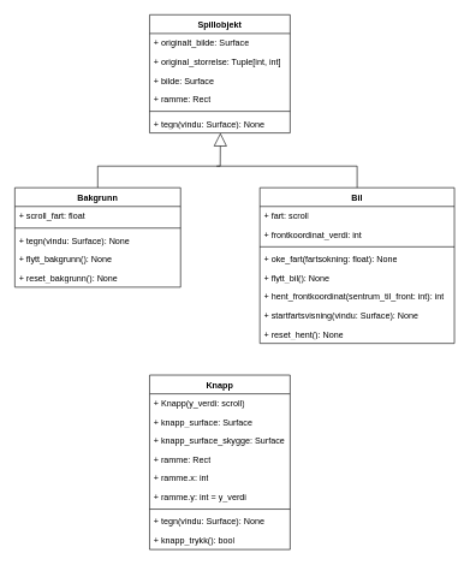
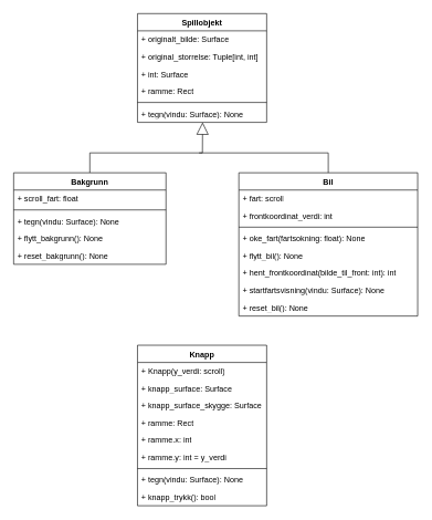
  <mxCell id="0" />
  <mxCell id="1" parent="0" />
  <mxCell id="2" value="Bil" style="swimlane;fontStyle=1;align=center;verticalAlign=top;childLayout=stackLayout;horizontal=1;startSize=26;horizontalStack=0;resizeParent=1;resizeParentMax=0;resizeLast=0;collapsible=1;marginBottom=0;whiteSpace=wrap;html=1;" parent="1" vertex="1"><mxGeometry x="360" y="260" width="270" height="216" as="geometry" /></mxCell>
  <mxCell id="3" value="+ fart: scroll" style="text;strokeColor=none;fillColor=none;align=left;verticalAlign=top;spacingLeft=4;spacingRight=4;overflow=hidden;rotatable=0;points=[[0,0.5],[1,0.5]];portConstraint=eastwest;whiteSpace=wrap;html=1;" vertex="1" parent="2"><mxGeometry y="26" width="270" height="26" as="geometry" /></mxCell>
  <mxCell id="4" value="+ frontkoordinat_verdi: int" style="text;strokeColor=none;fillColor=none;align=left;verticalAlign=top;spacingLeft=4;spacingRight=4;overflow=hidden;rotatable=0;points=[[0,0.5],[1,0.5]];portConstraint=eastwest;whiteSpace=wrap;html=1;" vertex="1" parent="2"><mxGeometry y="52" width="270" height="26" as="geometry" /></mxCell>
  <mxCell id="5" value="" style="line;strokeWidth=1;fillColor=none;align=left;verticalAlign=middle;spacingTop=-1;spacingLeft=3;spacingRight=3;rotatable=0;labelPosition=right;points=[];portConstraint=eastwest;strokeColor=inherit;" parent="2" vertex="1"><mxGeometry y="78" width="270" height="8" as="geometry" /></mxCell>
  <mxCell id="6" value="+ oke_fart(fartsokning: float): None" style="text;strokeColor=none;fillColor=none;align=left;verticalAlign=top;spacingLeft=4;spacingRight=4;overflow=hidden;rotatable=0;points=[[0,0.5],[1,0.5]];portConstraint=eastwest;whiteSpace=wrap;html=1;" parent="2" vertex="1"><mxGeometry y="86" width="270" height="26" as="geometry" /></mxCell>
  <mxCell id="7" value="+ flytt_bil(): None" style="text;strokeColor=none;fillColor=none;align=left;verticalAlign=top;spacingLeft=4;spacingRight=4;overflow=hidden;rotatable=0;points=[[0,0.5],[1,0.5]];portConstraint=eastwest;whiteSpace=wrap;html=1;" vertex="1" parent="2"><mxGeometry y="112" width="270" height="26" as="geometry" /></mxCell>
- <mxCell id="8" value="+ hent_frontkoordinat(sentrum_til_front: int): int" style="text;strokeColor=none;fillColor=none;align=left;verticalAlign=top;spacingLeft=4;spacingRight=4;overflow=hidden;rotatable=0;points=[[0,0.5],[1,0.5]];portConstraint=eastwest;whiteSpace=wrap;html=1;" vertex="1" parent="2"><mxGeometry y="138" width="270" height="26" as="geometry" /></mxCell>
+ <mxCell id="8" value="+ hent_frontkoordinat(bilde_til_front: int): int" style="text;strokeColor=none;fillColor=none;align=left;verticalAlign=top;spacingLeft=4;spacingRight=4;overflow=hidden;rotatable=0;points=[[0,0.5],[1,0.5]];portConstraint=eastwest;whiteSpace=wrap;html=1;" vertex="1" parent="2"><mxGeometry y="138" width="270" height="26" as="geometry" /></mxCell>
  <mxCell id="9" value="+ startfartsvisning(vindu: Surface): None" style="text;strokeColor=none;fillColor=none;align=left;verticalAlign=top;spacingLeft=4;spacingRight=4;overflow=hidden;rotatable=0;points=[[0,0.5],[1,0.5]];portConstraint=eastwest;whiteSpace=wrap;html=1;" vertex="1" parent="2"><mxGeometry y="164" width="270" height="26" as="geometry" /></mxCell>
- <mxCell id="10" value="+ reset_hent(): None" style="text;strokeColor=none;fillColor=none;align=left;verticalAlign=top;spacingLeft=4;spacingRight=4;overflow=hidden;rotatable=0;points=[[0,0.5],[1,0.5]];portConstraint=eastwest;whiteSpace=wrap;html=1;" vertex="1" parent="2"><mxGeometry y="190" width="270" height="26" as="geometry" /></mxCell>
+ <mxCell id="10" value="+ reset_bil(): None" style="text;strokeColor=none;fillColor=none;align=left;verticalAlign=top;spacingLeft=4;spacingRight=4;overflow=hidden;rotatable=0;points=[[0,0.5],[1,0.5]];portConstraint=eastwest;whiteSpace=wrap;html=1;" vertex="1" parent="2"><mxGeometry y="190" width="270" height="26" as="geometry" /></mxCell>
  <mxCell id="11" value="" style="endArrow=none;html=1;rounded=0;entryX=0.5;entryY=0;entryDx=0;entryDy=0;" parent="1" target="2" edge="1"><mxGeometry width="50" height="50" relative="1" as="geometry"><mxPoint x="300" y="230" as="sourcePoint" /><mxPoint x="460" y="250" as="targetPoint" /><Array as="points"><mxPoint x="495" y="230" /></Array></mxGeometry></mxCell>
  <mxCell id="12" value="Spillobjekt" style="swimlane;fontStyle=1;align=center;verticalAlign=top;childLayout=stackLayout;horizontal=1;startSize=26;horizontalStack=0;resizeParent=1;resizeParentMax=0;resizeLast=0;collapsible=1;marginBottom=0;whiteSpace=wrap;html=1;" parent="1" vertex="1"><mxGeometry x="207" y="20" width="195" height="164" as="geometry" /></mxCell>
  <mxCell id="13" value="+ originalt_bilde: Surface" style="text;strokeColor=none;fillColor=none;align=left;verticalAlign=top;spacingLeft=4;spacingRight=4;overflow=hidden;rotatable=0;points=[[0,0.5],[1,0.5]];portConstraint=eastwest;whiteSpace=wrap;html=1;" parent="12" vertex="1"><mxGeometry y="26" width="195" height="26" as="geometry" /></mxCell>
  <mxCell id="14" value="+ original_storrelse: Tuple[int, int]&lt;br&gt;&lt;br&gt;" style="text;strokeColor=none;fillColor=none;align=left;verticalAlign=top;spacingLeft=4;spacingRight=4;overflow=hidden;rotatable=0;points=[[0,0.5],[1,0.5]];portConstraint=eastwest;whiteSpace=wrap;html=1;" parent="12" vertex="1"><mxGeometry y="52" width="195" height="26" as="geometry" /></mxCell>
- <mxCell id="15" value="+ bilde: Surface" style="text;strokeColor=none;fillColor=none;align=left;verticalAlign=top;spacingLeft=4;spacingRight=4;overflow=hidden;rotatable=0;points=[[0,0.5],[1,0.5]];portConstraint=eastwest;whiteSpace=wrap;html=1;" vertex="1" parent="12"><mxGeometry y="78" width="195" height="26" as="geometry" /></mxCell>
+ <mxCell id="15" value="+ int: Surface" style="text;strokeColor=none;fillColor=none;align=left;verticalAlign=top;spacingLeft=4;spacingRight=4;overflow=hidden;rotatable=0;points=[[0,0.5],[1,0.5]];portConstraint=eastwest;whiteSpace=wrap;html=1;" vertex="1" parent="12"><mxGeometry y="78" width="195" height="26" as="geometry" /></mxCell>
  <mxCell id="16" value="+ ramme: Rect" style="text;strokeColor=none;fillColor=none;align=left;verticalAlign=top;spacingLeft=4;spacingRight=4;overflow=hidden;rotatable=0;points=[[0,0.5],[1,0.5]];portConstraint=eastwest;whiteSpace=wrap;html=1;" vertex="1" parent="12"><mxGeometry y="104" width="195" height="26" as="geometry" /></mxCell>
  <mxCell id="17" value="" style="line;strokeWidth=1;fillColor=none;align=left;verticalAlign=middle;spacingTop=-1;spacingLeft=3;spacingRight=3;rotatable=0;labelPosition=right;points=[];portConstraint=eastwest;strokeColor=inherit;" parent="12" vertex="1"><mxGeometry y="130" width="195" height="8" as="geometry" /></mxCell>
  <mxCell id="18" value="+ tegn(vindu: Surface): None" style="text;strokeColor=none;fillColor=none;align=left;verticalAlign=top;spacingLeft=4;spacingRight=4;overflow=hidden;rotatable=0;points=[[0,0.5],[1,0.5]];portConstraint=eastwest;whiteSpace=wrap;html=1;" parent="12" vertex="1"><mxGeometry y="138" width="195" height="26" as="geometry" /></mxCell>
  <mxCell id="19" value="" style="endArrow=block;endSize=16;endFill=0;html=1;rounded=0;entryX=0.504;entryY=1.002;entryDx=0;entryDy=0;entryPerimeter=0;exitX=0.5;exitY=0;exitDx=0;exitDy=0;" edge="1" parent="1" source="20" target="18"><mxGeometry x="0.2" y="-27" width="160" relative="1" as="geometry"><mxPoint x="160" y="240" as="sourcePoint" /><mxPoint x="300" y="200" as="targetPoint" /><Array as="points"><mxPoint x="135" y="230" /><mxPoint x="305" y="230" /></Array><mxPoint as="offset" /></mxGeometry></mxCell>
  <mxCell id="20" value="Bakgrunn" style="swimlane;fontStyle=1;align=center;verticalAlign=top;childLayout=stackLayout;horizontal=1;startSize=26;horizontalStack=0;resizeParent=1;resizeParentMax=0;resizeLast=0;collapsible=1;marginBottom=0;whiteSpace=wrap;html=1;" vertex="1" parent="1"><mxGeometry x="20" y="260" width="230" height="138" as="geometry" /></mxCell>
  <mxCell id="21" value="+ scroll_fart: float" style="text;strokeColor=none;fillColor=none;align=left;verticalAlign=top;spacingLeft=4;spacingRight=4;overflow=hidden;rotatable=0;points=[[0,0.5],[1,0.5]];portConstraint=eastwest;whiteSpace=wrap;html=1;" vertex="1" parent="20"><mxGeometry y="26" width="230" height="26" as="geometry" /></mxCell>
  <mxCell id="22" value="" style="line;strokeWidth=1;fillColor=none;align=left;verticalAlign=middle;spacingTop=-1;spacingLeft=3;spacingRight=3;rotatable=0;labelPosition=right;points=[];portConstraint=eastwest;strokeColor=inherit;" vertex="1" parent="20"><mxGeometry y="52" width="230" height="8" as="geometry" /></mxCell>
  <mxCell id="23" value="+ tegn(vindu: Surface): None" style="text;strokeColor=none;fillColor=none;align=left;verticalAlign=top;spacingLeft=4;spacingRight=4;overflow=hidden;rotatable=0;points=[[0,0.5],[1,0.5]];portConstraint=eastwest;whiteSpace=wrap;html=1;" vertex="1" parent="20"><mxGeometry y="60" width="230" height="26" as="geometry" /></mxCell>
  <mxCell id="24" value="+ flytt_bakgrunn(): None" style="text;strokeColor=none;fillColor=none;align=left;verticalAlign=top;spacingLeft=4;spacingRight=4;overflow=hidden;rotatable=0;points=[[0,0.5],[1,0.5]];portConstraint=eastwest;whiteSpace=wrap;html=1;" vertex="1" parent="20"><mxGeometry y="86" width="230" height="26" as="geometry" /></mxCell>
  <mxCell id="25" value="+ reset_bakgrunn(): None" style="text;strokeColor=none;fillColor=none;align=left;verticalAlign=top;spacingLeft=4;spacingRight=4;overflow=hidden;rotatable=0;points=[[0,0.5],[1,0.5]];portConstraint=eastwest;whiteSpace=wrap;html=1;" vertex="1" parent="20"><mxGeometry y="112" width="230" height="26" as="geometry" /></mxCell>
  <mxCell id="26" value="Knapp" style="swimlane;fontStyle=1;align=center;verticalAlign=top;childLayout=stackLayout;horizontal=1;startSize=26;horizontalStack=0;resizeParent=1;resizeParentMax=0;resizeLast=0;collapsible=1;marginBottom=0;whiteSpace=wrap;html=1;" vertex="1" parent="1"><mxGeometry x="207" y="520" width="195" height="242" as="geometry" /></mxCell>
  <mxCell id="27" value="+ Knapp(y_verdi: scroll)" style="text;strokeColor=none;fillColor=none;align=left;verticalAlign=top;spacingLeft=4;spacingRight=4;overflow=hidden;rotatable=0;points=[[0,0.5],[1,0.5]];portConstraint=eastwest;whiteSpace=wrap;html=1;" vertex="1" parent="26"><mxGeometry y="26" width="195" height="26" as="geometry" /></mxCell>
  <mxCell id="28" value="+ knapp_surface: Surface" style="text;strokeColor=none;fillColor=none;align=left;verticalAlign=top;spacingLeft=4;spacingRight=4;overflow=hidden;rotatable=0;points=[[0,0.5],[1,0.5]];portConstraint=eastwest;whiteSpace=wrap;html=1;" vertex="1" parent="26"><mxGeometry y="52" width="195" height="26" as="geometry" /></mxCell>
  <mxCell id="29" value="+ knapp_surface_skygge: Surface" style="text;strokeColor=none;fillColor=none;align=left;verticalAlign=top;spacingLeft=4;spacingRight=4;overflow=hidden;rotatable=0;points=[[0,0.5],[1,0.5]];portConstraint=eastwest;whiteSpace=wrap;html=1;" vertex="1" parent="26"><mxGeometry y="78" width="195" height="26" as="geometry" /></mxCell>
  <mxCell id="30" value="+ ramme: Rect" style="text;strokeColor=none;fillColor=none;align=left;verticalAlign=top;spacingLeft=4;spacingRight=4;overflow=hidden;rotatable=0;points=[[0,0.5],[1,0.5]];portConstraint=eastwest;whiteSpace=wrap;html=1;" vertex="1" parent="26"><mxGeometry y="104" width="195" height="26" as="geometry" /></mxCell>
  <mxCell id="31" value="+ ramme.x: int" style="text;strokeColor=none;fillColor=none;align=left;verticalAlign=top;spacingLeft=4;spacingRight=4;overflow=hidden;rotatable=0;points=[[0,0.5],[1,0.5]];portConstraint=eastwest;whiteSpace=wrap;html=1;" vertex="1" parent="26"><mxGeometry y="130" width="195" height="26" as="geometry" /></mxCell>
  <mxCell id="32" value="+ ramme.y: int = y_verdi" style="text;strokeColor=none;fillColor=none;align=left;verticalAlign=top;spacingLeft=4;spacingRight=4;overflow=hidden;rotatable=0;points=[[0,0.5],[1,0.5]];portConstraint=eastwest;whiteSpace=wrap;html=1;" vertex="1" parent="26"><mxGeometry y="156" width="195" height="26" as="geometry" /></mxCell>
  <mxCell id="33" value="" style="line;strokeWidth=1;fillColor=none;align=left;verticalAlign=middle;spacingTop=-1;spacingLeft=3;spacingRight=3;rotatable=0;labelPosition=right;points=[];portConstraint=eastwest;strokeColor=inherit;" vertex="1" parent="26"><mxGeometry y="182" width="195" height="8" as="geometry" /></mxCell>
  <mxCell id="34" value="+ tegn(vindu: Surface): None" style="text;strokeColor=none;fillColor=none;align=left;verticalAlign=top;spacingLeft=4;spacingRight=4;overflow=hidden;rotatable=0;points=[[0,0.5],[1,0.5]];portConstraint=eastwest;whiteSpace=wrap;html=1;" vertex="1" parent="26"><mxGeometry y="190" width="195" height="26" as="geometry" /></mxCell>
  <mxCell id="35" value="+ knapp_trykk(): bool" style="text;strokeColor=none;fillColor=none;align=left;verticalAlign=top;spacingLeft=4;spacingRight=4;overflow=hidden;rotatable=0;points=[[0,0.5],[1,0.5]];portConstraint=eastwest;whiteSpace=wrap;html=1;" vertex="1" parent="26"><mxGeometry y="216" width="195" height="26" as="geometry" /></mxCell>
